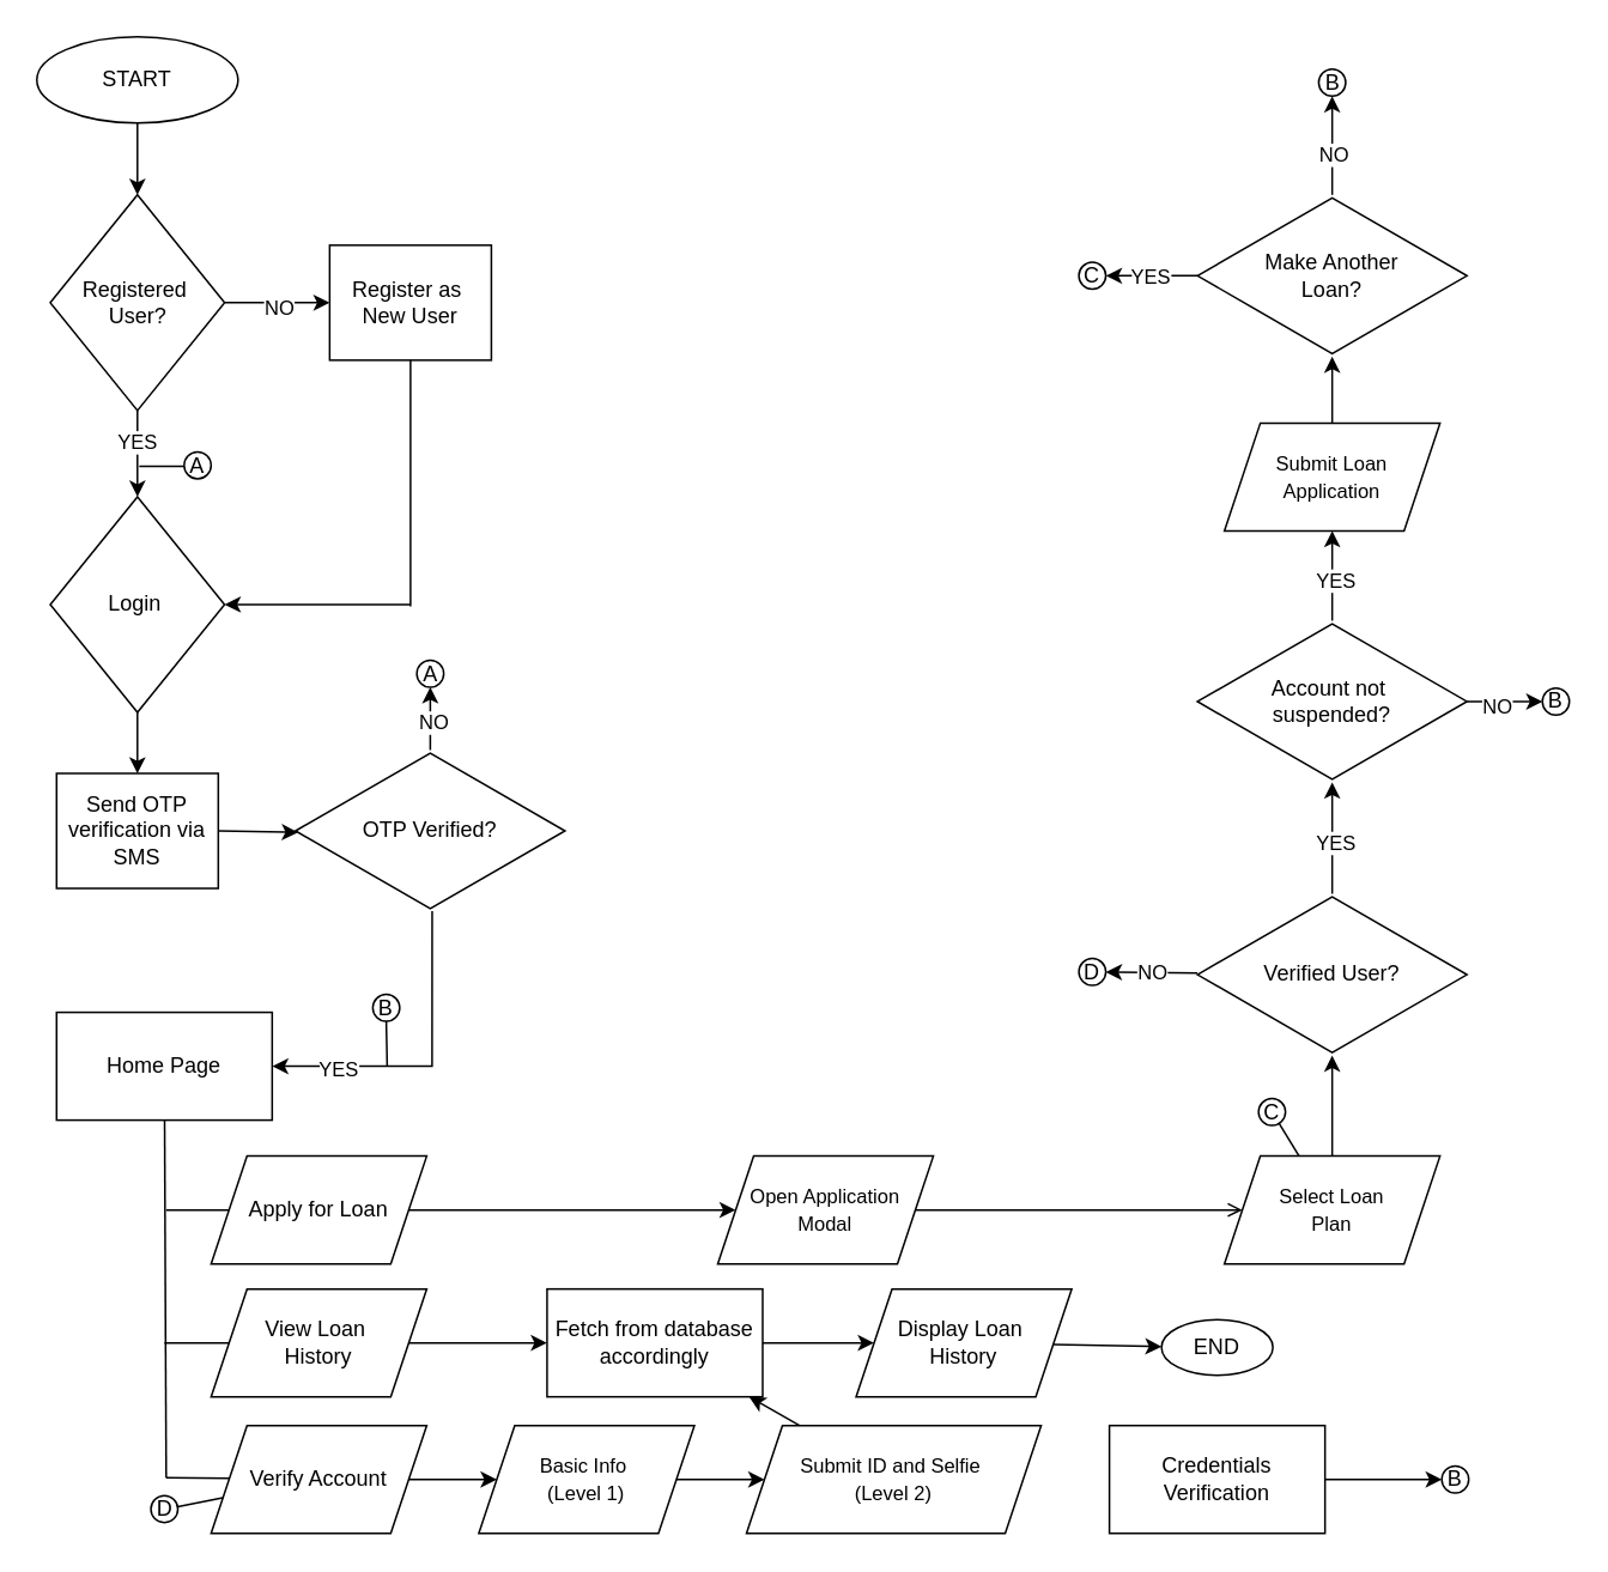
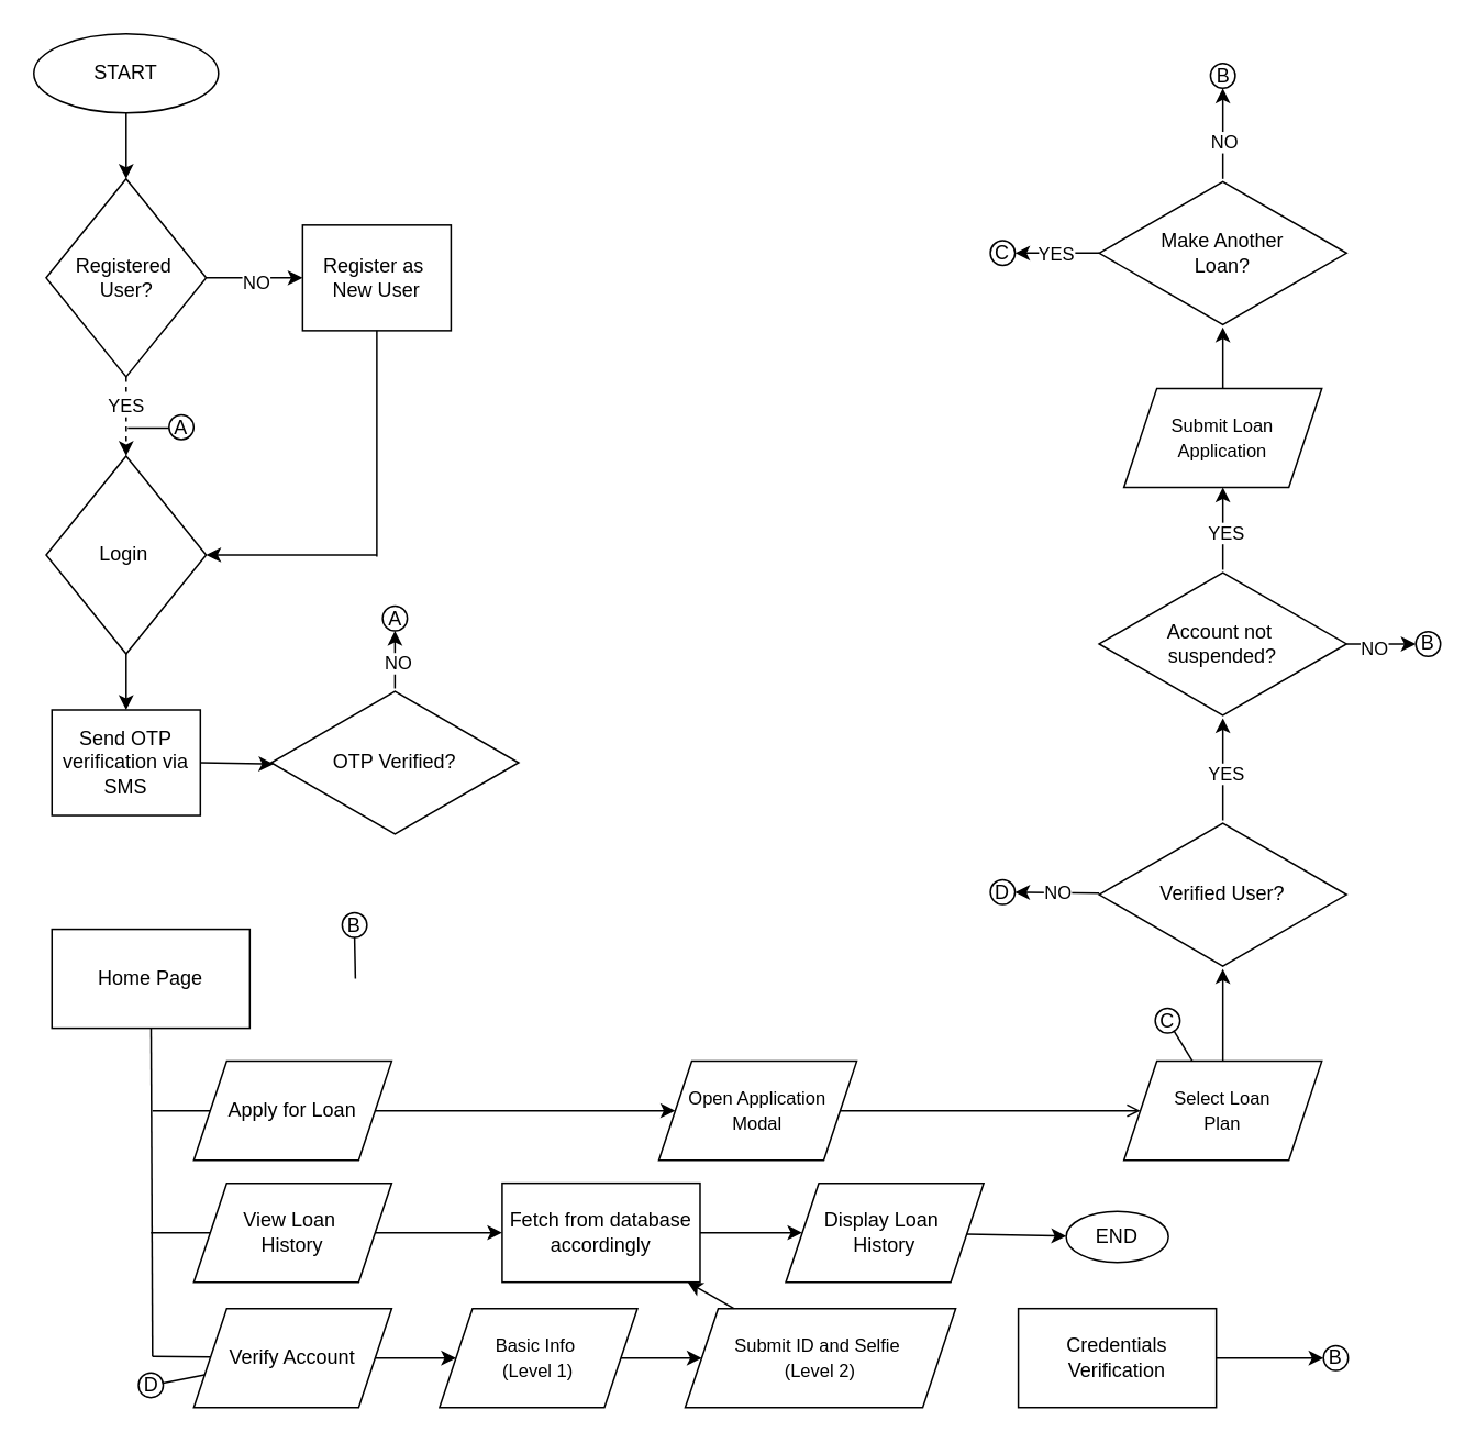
  <mxCell id="0" />
  <mxCell id="1" parent="0" />
  <mxCell id="2" value="START" style="ellipse;whiteSpace=wrap;html=1;rotation=0;" vertex="1" parent="1"><mxGeometry x="20" y="20" width="112" height="48" as="geometry" /></mxCell>
  <mxCell id="3" value="" style="endArrow=classic;html=1;rounded=0;exitX=0.5;exitY=1;exitDx=0;exitDy=0;entryX=0.5;entryY=0;entryDx=0;entryDy=0;" edge="1" parent="1" source="2" target="4"><mxGeometry width="50" height="50" relative="1" as="geometry"><mxPoint x="106" y="144" as="sourcePoint" /><mxPoint x="156" y="94" as="targetPoint" /></mxGeometry></mxCell>
  <mxCell id="4" value="Registered&amp;nbsp;&lt;div&gt;User?&lt;/div&gt;" style="rhombus;whiteSpace=wrap;html=1;" vertex="1" parent="1"><mxGeometry x="27.5" y="108" width="97" height="120" as="geometry" /></mxCell>
  <mxCell id="5" value="" style="endArrow=classic;html=1;rounded=0;exitX=1;exitY=0.5;exitDx=0;exitDy=0;" edge="1" parent="1" source="4" target="7"><mxGeometry width="50" height="50" relative="1" as="geometry"><mxPoint x="189" y="223" as="sourcePoint" /><mxPoint x="182" y="168" as="targetPoint" /></mxGeometry></mxCell>
  <mxCell id="6" value="NO" style="edgeLabel;html=1;align=center;verticalAlign=middle;resizable=0;points=[];" vertex="1" connectable="0" parent="5"><mxGeometry x="0.032" y="-2" relative="1" as="geometry"><mxPoint as="offset" /></mxGeometry></mxCell>
  <mxCell id="7" value="Register as&amp;nbsp;&lt;div&gt;New User&lt;/div&gt;" style="rounded=0;whiteSpace=wrap;html=1;" vertex="1" parent="1"><mxGeometry x="183" y="136" width="90" height="64" as="geometry" /></mxCell>
  <mxCell id="8" value="Login&lt;span style=&quot;background-color: transparent; color: light-dark(rgb(0, 0, 0), rgb(255, 255, 255));&quot;&gt;&amp;nbsp;&lt;/span&gt;" style="rhombus;whiteSpace=wrap;html=1;" vertex="1" parent="1"><mxGeometry x="27.5" y="276" width="97" height="120" as="geometry" /></mxCell>
- <mxCell id="9" value="" style="endArrow=classic;html=1;rounded=0;exitX=0.5;exitY=1;exitDx=0;exitDy=0;entryX=0.5;entryY=0;entryDx=0;entryDy=0;" edge="1" parent="1" source="4" target="8"><mxGeometry width="50" height="50" relative="1" as="geometry"><mxPoint x="95.005" y="234" as="sourcePoint" /><mxPoint x="422.46" y="319.96" as="targetPoint" /></mxGeometry></mxCell>
+ <mxCell id="9" value="" style="endArrow=classic;html=1;rounded=0;exitX=0.5;exitY=1;exitDx=0;exitDy=0;entryX=0.5;entryY=0;entryDx=0;entryDy=0;dashed=1;" edge="1" parent="1" source="4" target="8"><mxGeometry width="50" height="50" relative="1" as="geometry"><mxPoint x="95.005" y="234" as="sourcePoint" /><mxPoint x="422.46" y="319.96" as="targetPoint" /></mxGeometry></mxCell>
  <mxCell id="10" value="YES" style="edgeLabel;html=1;align=center;verticalAlign=middle;resizable=0;points=[];" vertex="1" connectable="0" parent="9"><mxGeometry x="-0.301" y="-1" relative="1" as="geometry"><mxPoint as="offset" /></mxGeometry></mxCell>
  <mxCell id="11" value="" style="endArrow=none;html=1;rounded=0;" edge="1" parent="1"><mxGeometry width="50" height="50" relative="1" as="geometry"><mxPoint x="77" y="259" as="sourcePoint" /><mxPoint x="102" y="259" as="targetPoint" /></mxGeometry></mxCell>
  <mxCell id="12" value="A" style="ellipse;whiteSpace=wrap;html=1;aspect=fixed;" vertex="1" parent="1"><mxGeometry x="102" y="251" width="15" height="15" as="geometry" /></mxCell>
  <mxCell id="13" value="" style="endArrow=none;html=1;rounded=0;exitX=0.5;exitY=1;exitDx=0;exitDy=0;" edge="1" parent="1" source="7"><mxGeometry width="50" height="50" relative="1" as="geometry"><mxPoint x="352" y="360" as="sourcePoint" /><mxPoint x="228" y="337" as="targetPoint" /></mxGeometry></mxCell>
  <mxCell id="14" value="" style="endArrow=classic;html=1;rounded=0;entryX=1;entryY=0.5;entryDx=0;entryDy=0;" edge="1" parent="1" target="8"><mxGeometry width="50" height="50" relative="1" as="geometry"><mxPoint x="228" y="336" as="sourcePoint" /><mxPoint x="402" y="310" as="targetPoint" /></mxGeometry></mxCell>
  <mxCell id="15" value="" style="endArrow=classic;html=1;rounded=0;exitX=0.5;exitY=1;exitDx=0;exitDy=0;entryX=0.5;entryY=0;entryDx=0;entryDy=0;" edge="1" parent="1" source="8" target="16"><mxGeometry width="50" height="50" relative="1" as="geometry"><mxPoint x="152" y="433" as="sourcePoint" /><mxPoint x="202" y="383" as="targetPoint" /></mxGeometry></mxCell>
  <mxCell id="16" value="Send OTP verification via SMS" style="rounded=0;whiteSpace=wrap;html=1;" vertex="1" parent="1"><mxGeometry x="31" y="430" width="90" height="64" as="geometry" /></mxCell>
  <mxCell id="17" value="OTP Verified?" style="html=1;whiteSpace=wrap;aspect=fixed;shape=isoRectangle;" vertex="1" parent="1"><mxGeometry x="164" y="417" width="150" height="90" as="geometry" /></mxCell>
  <mxCell id="18" value="Home Page" style="rounded=0;whiteSpace=wrap;html=1;" vertex="1" parent="1"><mxGeometry x="31" y="563" width="120" height="60" as="geometry" /></mxCell>
  <mxCell id="19" value="" style="endArrow=classic;html=1;rounded=0;exitX=1;exitY=0.5;exitDx=0;exitDy=0;entryX=0.009;entryY=0.509;entryDx=0;entryDy=0;entryPerimeter=0;" edge="1" parent="1" source="16" target="17"><mxGeometry width="50" height="50" relative="1" as="geometry"><mxPoint x="351" y="567" as="sourcePoint" /><mxPoint x="401" y="517" as="targetPoint" /></mxGeometry></mxCell>
- <mxCell id="20" value="" style="endArrow=classic;html=1;rounded=0;exitX=0.507;exitY=0.996;exitDx=0;exitDy=0;exitPerimeter=0;entryX=1;entryY=0.5;entryDx=0;entryDy=0;" edge="1" parent="1" source="17" target="18"><mxGeometry width="50" height="50" relative="1" as="geometry"><mxPoint x="248" y="634" as="sourcePoint" /><mxPoint x="298" y="584" as="targetPoint" /><Array as="points"><mxPoint x="240" y="593" /></Array></mxGeometry></mxCell>
- <mxCell id="21" value="YES" style="edgeLabel;html=1;align=center;verticalAlign=middle;resizable=0;points=[];" vertex="1" connectable="0" parent="20"><mxGeometry x="0.591" y="1" relative="1" as="geometry"><mxPoint as="offset" /></mxGeometry></mxCell>
  <mxCell id="22" value="" style="endArrow=classic;html=1;rounded=0;" edge="1" parent="1" source="17" target="24"><mxGeometry width="50" height="50" relative="1" as="geometry"><mxPoint x="248" y="430" as="sourcePoint" /><mxPoint x="239" y="386" as="targetPoint" /></mxGeometry></mxCell>
  <mxCell id="23" value="NO" style="edgeLabel;html=1;align=center;verticalAlign=middle;resizable=0;points=[];" vertex="1" connectable="0" parent="22"><mxGeometry x="-0.074" y="-1" relative="1" as="geometry"><mxPoint as="offset" /></mxGeometry></mxCell>
  <mxCell id="24" value="A" style="ellipse;whiteSpace=wrap;html=1;aspect=fixed;" vertex="1" parent="1"><mxGeometry x="231.5" y="367" width="15" height="15" as="geometry" /></mxCell>
  <mxCell id="25" value="B" style="ellipse;whiteSpace=wrap;html=1;aspect=fixed;" vertex="1" parent="1"><mxGeometry x="207" y="553" width="15" height="15" as="geometry" /></mxCell>
  <mxCell id="26" value="" style="endArrow=none;html=1;rounded=0;" edge="1" parent="1" target="25"><mxGeometry width="50" height="50" relative="1" as="geometry"><mxPoint x="215" y="593" as="sourcePoint" /><mxPoint x="244" y="550" as="targetPoint" /></mxGeometry></mxCell>
  <mxCell id="27" value="" style="endArrow=none;html=1;rounded=0;" edge="1" parent="1" target="28"><mxGeometry width="50" height="50" relative="1" as="geometry"><mxPoint x="92" y="673" as="sourcePoint" /><mxPoint x="126.5" y="673" as="targetPoint" /></mxGeometry></mxCell>
  <mxCell id="28" value="Apply for Loan" style="shape=parallelogram;perimeter=parallelogramPerimeter;whiteSpace=wrap;html=1;fixedSize=1;" vertex="1" parent="1"><mxGeometry x="117" y="643" width="120" height="60" as="geometry" /></mxCell>
  <mxCell id="29" value="" style="endArrow=none;html=1;rounded=0;" edge="1" target="30" parent="1"><mxGeometry width="50" height="50" relative="1" as="geometry"><mxPoint x="91" y="747" as="sourcePoint" /><mxPoint x="126.5" y="747" as="targetPoint" /></mxGeometry></mxCell>
  <mxCell id="30" value="View Loan&amp;nbsp;&lt;div&gt;History&lt;/div&gt;" style="shape=parallelogram;perimeter=parallelogramPerimeter;whiteSpace=wrap;html=1;fixedSize=1;" vertex="1" parent="1"><mxGeometry x="117" y="717" width="120" height="60" as="geometry" /></mxCell>
  <mxCell id="31" value="Verify Account" style="shape=parallelogram;perimeter=parallelogramPerimeter;whiteSpace=wrap;html=1;fixedSize=1;" vertex="1" parent="1"><mxGeometry x="117" y="793" width="120" height="60" as="geometry" /></mxCell>
  <mxCell id="32" value="" style="endArrow=none;html=1;rounded=0;" edge="1" parent="1" target="18"><mxGeometry width="50" height="50" relative="1" as="geometry"><mxPoint x="92" y="822" as="sourcePoint" /><mxPoint x="256" y="711" as="targetPoint" /></mxGeometry></mxCell>
  <mxCell id="33" value="" style="endArrow=none;html=1;rounded=0;" edge="1" parent="1" target="31"><mxGeometry width="50" height="50" relative="1" as="geometry"><mxPoint x="92" y="822" as="sourcePoint" /><mxPoint x="167" y="778" as="targetPoint" /></mxGeometry></mxCell>
  <mxCell id="34" value="Fetch from database&lt;div&gt;accordingly&lt;/div&gt;" style="rounded=0;whiteSpace=wrap;html=1;" vertex="1" parent="1"><mxGeometry x="304" y="717" width="120" height="60" as="geometry" /></mxCell>
  <mxCell id="35" value="" style="endArrow=classic;html=1;rounded=0;" edge="1" parent="1" source="30" target="34"><mxGeometry width="50" height="50" relative="1" as="geometry"><mxPoint x="406" y="754" as="sourcePoint" /><mxPoint x="456" y="704" as="targetPoint" /></mxGeometry></mxCell>
  <mxCell id="36" value="Display Loan&amp;nbsp;&lt;div&gt;History&lt;/div&gt;" style="shape=parallelogram;perimeter=parallelogramPerimeter;whiteSpace=wrap;html=1;fixedSize=1;" vertex="1" parent="1"><mxGeometry x="476" y="717" width="120" height="60" as="geometry" /></mxCell>
  <mxCell id="37" value="" style="endArrow=classic;html=1;rounded=0;" edge="1" parent="1" source="34" target="36"><mxGeometry width="50" height="50" relative="1" as="geometry"><mxPoint x="452" y="754" as="sourcePoint" /><mxPoint x="502" y="704" as="targetPoint" /></mxGeometry></mxCell>
  <mxCell id="38" value="&lt;font style=&quot;font-size: 11px;&quot;&gt;Open Application&lt;/font&gt;&lt;div&gt;&lt;font style=&quot;font-size: 11px;&quot;&gt;Modal&lt;/font&gt;&lt;/div&gt;" style="shape=parallelogram;perimeter=parallelogramPerimeter;whiteSpace=wrap;html=1;fixedSize=1;" vertex="1" parent="1"><mxGeometry x="399" y="643" width="120" height="60" as="geometry" /></mxCell>
  <mxCell id="39" value="" style="endArrow=classic;html=1;rounded=0;" edge="1" parent="1" source="28" target="38"><mxGeometry width="50" height="50" relative="1" as="geometry"><mxPoint x="452" y="754" as="sourcePoint" /><mxPoint x="502" y="704" as="targetPoint" /></mxGeometry></mxCell>
  <mxCell id="40" value="&lt;span style=&quot;font-size: 11px;&quot;&gt;Select Loan&lt;/span&gt;&lt;div&gt;&lt;span style=&quot;font-size: 11px;&quot;&gt;Plan&lt;/span&gt;&lt;/div&gt;" style="shape=parallelogram;perimeter=parallelogramPerimeter;whiteSpace=wrap;html=1;fixedSize=1;" vertex="1" parent="1"><mxGeometry x="681" y="643" width="120" height="60" as="geometry" /></mxCell>
  <mxCell id="41" value="" style="endArrow=open;html=1;rounded=0;" edge="1" parent="1" source="38" target="40"><mxGeometry width="50" height="50" relative="1" as="geometry"><mxPoint x="515" y="716" as="sourcePoint" /><mxPoint x="565" y="666" as="targetPoint" /></mxGeometry></mxCell>
  <mxCell id="42" value="Verified User?" style="html=1;whiteSpace=wrap;aspect=fixed;shape=isoRectangle;" vertex="1" parent="1"><mxGeometry x="666" y="497" width="150" height="90" as="geometry" /></mxCell>
  <mxCell id="43" value="" style="endArrow=classic;html=1;rounded=0;" edge="1" parent="1" source="40" target="42"><mxGeometry width="50" height="50" relative="1" as="geometry"><mxPoint x="515" y="592" as="sourcePoint" /><mxPoint x="565" y="542" as="targetPoint" /></mxGeometry></mxCell>
  <mxCell id="44" value="D" style="ellipse;whiteSpace=wrap;html=1;aspect=fixed;" vertex="1" parent="1"><mxGeometry x="83.5" y="832" width="15" height="15" as="geometry" /></mxCell>
  <mxCell id="45" value="" style="endArrow=none;html=1;rounded=0;" edge="1" parent="1" source="44" target="31"><mxGeometry width="50" height="50" relative="1" as="geometry"><mxPoint x="211" y="831" as="sourcePoint" /><mxPoint x="261" y="781" as="targetPoint" /></mxGeometry></mxCell>
  <mxCell id="46" value="D" style="ellipse;whiteSpace=wrap;html=1;aspect=fixed;" vertex="1" parent="1"><mxGeometry x="600" y="533" width="15" height="15" as="geometry" /></mxCell>
  <mxCell id="47" value="" style="endArrow=classic;html=1;rounded=0;" edge="1" parent="1" source="42" target="46"><mxGeometry width="50" height="50" relative="1" as="geometry"><mxPoint x="648" y="571" as="sourcePoint" /><mxPoint x="698" y="521" as="targetPoint" /></mxGeometry></mxCell>
  <mxCell id="48" value="NO" style="edgeLabel;html=1;align=center;verticalAlign=middle;resizable=0;points=[];" vertex="1" connectable="0" parent="47"><mxGeometry x="0.02" relative="1" as="geometry"><mxPoint as="offset" /></mxGeometry></mxCell>
  <mxCell id="49" value="&lt;span style=&quot;font-size: 11px;&quot;&gt;Submit Loan&lt;/span&gt;&lt;div&gt;&lt;span style=&quot;font-size: 11px;&quot;&gt;Application&lt;/span&gt;&lt;/div&gt;" style="shape=parallelogram;perimeter=parallelogramPerimeter;whiteSpace=wrap;html=1;fixedSize=1;" vertex="1" parent="1"><mxGeometry x="681" y="235" width="120" height="60" as="geometry" /></mxCell>
  <mxCell id="50" value="" style="endArrow=classic;html=1;rounded=0;" edge="1" parent="1" source="42" target="69"><mxGeometry width="50" height="50" relative="1" as="geometry"><mxPoint x="648" y="499" as="sourcePoint" /><mxPoint x="737" y="433" as="targetPoint" /></mxGeometry></mxCell>
  <mxCell id="51" value="YES" style="edgeLabel;html=1;align=center;verticalAlign=middle;resizable=0;points=[];" vertex="1" connectable="0" parent="50"><mxGeometry x="-0.063" y="-1" relative="1" as="geometry"><mxPoint as="offset" /></mxGeometry></mxCell>
  <mxCell id="52" value="Make Another&lt;div&gt;Loan?&lt;/div&gt;" style="html=1;whiteSpace=wrap;aspect=fixed;shape=isoRectangle;" vertex="1" parent="1"><mxGeometry x="666" y="108" width="150" height="90" as="geometry" /></mxCell>
  <mxCell id="53" value="" style="endArrow=classic;html=1;rounded=0;" edge="1" parent="1" source="49" target="52"><mxGeometry width="50" height="50" relative="1" as="geometry"><mxPoint x="720" y="250" as="sourcePoint" /><mxPoint x="770" y="200" as="targetPoint" /></mxGeometry></mxCell>
  <mxCell id="54" value="C" style="ellipse;whiteSpace=wrap;html=1;aspect=fixed;" vertex="1" parent="1"><mxGeometry x="700" y="611" width="15" height="15" as="geometry" /></mxCell>
  <mxCell id="55" value="" style="endArrow=none;html=1;rounded=0;" edge="1" parent="1" source="54" target="40"><mxGeometry width="50" height="50" relative="1" as="geometry"><mxPoint x="767.5" y="676" as="sourcePoint" /><mxPoint x="707.5" y="637" as="targetPoint" /></mxGeometry></mxCell>
  <mxCell id="56" value="" style="endArrow=classic;html=1;rounded=0;" edge="1" parent="1" source="52" target="58"><mxGeometry width="50" height="50" relative="1" as="geometry"><mxPoint x="648" y="178" as="sourcePoint" /><mxPoint x="698" y="128" as="targetPoint" /></mxGeometry></mxCell>
  <mxCell id="57" value="YES" style="edgeLabel;html=1;align=center;verticalAlign=middle;resizable=0;points=[];" vertex="1" connectable="0" parent="56"><mxGeometry x="0.078" relative="1" as="geometry"><mxPoint as="offset" /></mxGeometry></mxCell>
  <mxCell id="58" value="C" style="ellipse;whiteSpace=wrap;html=1;aspect=fixed;" vertex="1" parent="1"><mxGeometry x="600" y="145.5" width="15" height="15" as="geometry" /></mxCell>
  <mxCell id="59" value="B" style="ellipse;whiteSpace=wrap;html=1;aspect=fixed;" vertex="1" parent="1"><mxGeometry x="733.5" y="38" width="15" height="15" as="geometry" /></mxCell>
  <mxCell id="60" value="" style="endArrow=classic;html=1;rounded=0;" edge="1" parent="1" source="52" target="59"><mxGeometry width="50" height="50" relative="1" as="geometry"><mxPoint x="503" y="106" as="sourcePoint" /><mxPoint x="553" y="56" as="targetPoint" /></mxGeometry></mxCell>
  <mxCell id="61" value="NO" style="edgeLabel;html=1;align=center;verticalAlign=middle;resizable=0;points=[];" vertex="1" connectable="0" parent="60"><mxGeometry x="-0.169" relative="1" as="geometry"><mxPoint as="offset" /></mxGeometry></mxCell>
  <mxCell id="62" value="&lt;span style=&quot;font-size: 11px;&quot;&gt;Basic Info&amp;nbsp;&lt;/span&gt;&lt;div&gt;&lt;span style=&quot;font-size: 11px;&quot;&gt;(Level 1)&lt;/span&gt;&lt;/div&gt;" style="shape=parallelogram;perimeter=parallelogramPerimeter;whiteSpace=wrap;html=1;fixedSize=1;" vertex="1" parent="1"><mxGeometry x="266" y="793" width="120" height="60" as="geometry" /></mxCell>
  <mxCell id="63" value="" style="endArrow=classic;html=1;rounded=0;" edge="1" parent="1" source="31" target="62"><mxGeometry width="50" height="50" relative="1" as="geometry"><mxPoint x="382" y="754" as="sourcePoint" /><mxPoint x="432" y="704" as="targetPoint" /></mxGeometry></mxCell>
  <mxCell id="64" value="&lt;span style=&quot;font-size: 11px;&quot;&gt;Submit ID and Selfie&amp;nbsp;&lt;/span&gt;&lt;div&gt;&lt;span style=&quot;font-size: 11px;&quot;&gt;(Level 2)&lt;/span&gt;&lt;/div&gt;" style="shape=parallelogram;perimeter=parallelogramPerimeter;whiteSpace=wrap;html=1;fixedSize=1;" vertex="1" parent="1"><mxGeometry x="415" y="793" width="164" height="60" as="geometry" /></mxCell>
  <mxCell id="65" value="" style="endArrow=classic;html=1;rounded=0;" edge="1" parent="1" source="62" target="64"><mxGeometry width="50" height="50" relative="1" as="geometry"><mxPoint x="382" y="754" as="sourcePoint" /><mxPoint x="432" y="704" as="targetPoint" /></mxGeometry></mxCell>
  <mxCell id="66" value="Credentials Verification" style="rounded=0;whiteSpace=wrap;html=1;" vertex="1" parent="1"><mxGeometry x="617" y="793" width="120" height="60" as="geometry" /></mxCell>
  <mxCell id="67" value="END" style="ellipse;whiteSpace=wrap;html=1;rotation=0;" vertex="1" parent="1"><mxGeometry x="646" y="734" width="62" height="31" as="geometry" /></mxCell>
  <mxCell id="68" value="" style="endArrow=classic;html=1;rounded=0;" edge="1" parent="1" source="36" target="67"><mxGeometry width="50" height="50" relative="1" as="geometry"><mxPoint x="793" y="754" as="sourcePoint" /><mxPoint x="843" y="704" as="targetPoint" /></mxGeometry></mxCell>
  <mxCell id="69" value="Account not&amp;nbsp;&lt;div&gt;suspended?&lt;/div&gt;" style="html=1;whiteSpace=wrap;aspect=fixed;shape=isoRectangle;" vertex="1" parent="1"><mxGeometry x="666" y="345" width="150" height="90" as="geometry" /></mxCell>
  <mxCell id="70" value="" style="endArrow=classic;html=1;rounded=0;" edge="1" parent="1" source="69" target="49"><mxGeometry width="50" height="50" relative="1" as="geometry"><mxPoint x="738" y="365" as="sourcePoint" /><mxPoint x="738" y="303" as="targetPoint" /></mxGeometry></mxCell>
  <mxCell id="71" value="YES" style="edgeLabel;html=1;align=center;verticalAlign=middle;resizable=0;points=[];" vertex="1" connectable="0" parent="70"><mxGeometry x="-0.063" y="-1" relative="1" as="geometry"><mxPoint as="offset" /></mxGeometry></mxCell>
  <mxCell id="72" value="B" style="ellipse;whiteSpace=wrap;html=1;aspect=fixed;" vertex="1" parent="1"><mxGeometry x="858" y="382.5" width="15" height="15" as="geometry" /></mxCell>
  <mxCell id="73" value="" style="endArrow=classic;html=1;rounded=0;" edge="1" parent="1" source="69" target="72"><mxGeometry width="50" height="50" relative="1" as="geometry"><mxPoint x="822" y="397" as="sourcePoint" /><mxPoint x="872" y="347" as="targetPoint" /></mxGeometry></mxCell>
  <mxCell id="74" value="NO" style="edgeLabel;html=1;align=center;verticalAlign=middle;resizable=0;points=[];" vertex="1" connectable="0" parent="73"><mxGeometry x="-0.223" y="-2" relative="1" as="geometry"><mxPoint as="offset" /></mxGeometry></mxCell>
  <mxCell id="75" value="" style="endArrow=classic;html=1;rounded=0;" edge="1" parent="1" source="64" target="34"><mxGeometry width="50" height="50" relative="1" as="geometry"><mxPoint x="556" y="755" as="sourcePoint" /><mxPoint x="606" y="705" as="targetPoint" /></mxGeometry></mxCell>
  <mxCell id="76" value="B" style="ellipse;whiteSpace=wrap;html=1;aspect=fixed;" vertex="1" parent="1"><mxGeometry x="802" y="815.5" width="15" height="15" as="geometry" /></mxCell>
  <mxCell id="77" value="" style="endArrow=classic;html=1;rounded=0;" edge="1" parent="1" source="66" target="76"><mxGeometry width="50" height="50" relative="1" as="geometry"><mxPoint x="625" y="827" as="sourcePoint" /><mxPoint x="675" y="777" as="targetPoint" /></mxGeometry></mxCell>
